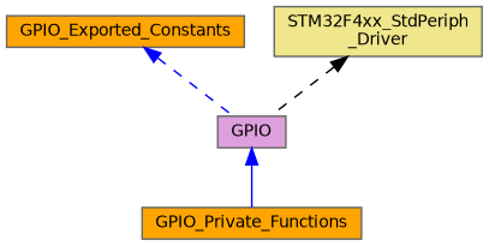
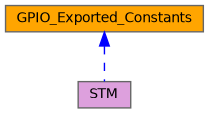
  digraph {
    rankdir=TB
    node [color=grey40 fillcolor=orange fontname=Helvetica fontsize=10 shape=box style=filled]
    edge [color=blue dir=back fontname=Helvetica fontsize=10 labelfontname=Helvetica labelfontsize=10 shape=plaintext style=dashed]
-   n1 [color=gray40 fillcolor=plum fontcolor=black height=0.2 label=GPIO width=0.4]
-   n2 [height=0.2 label=GPIO_Private_Functions width=0.4]
+   n1 [color=gray40 fillcolor=plum fontcolor=black height=0.2 label=STM width=0.4]
    n3 [height=0.2 label=GPIO_Exported_Constants width=0.4]
-   n4 [fillcolor=khaki height=0.2 label="STM32F4xx_StdPeriph\l_Driver" width=0.4]
-   n1 -> n2 [style=solid]
    n3 -> n1
-   n4 -> n1 [color=black]
  }
